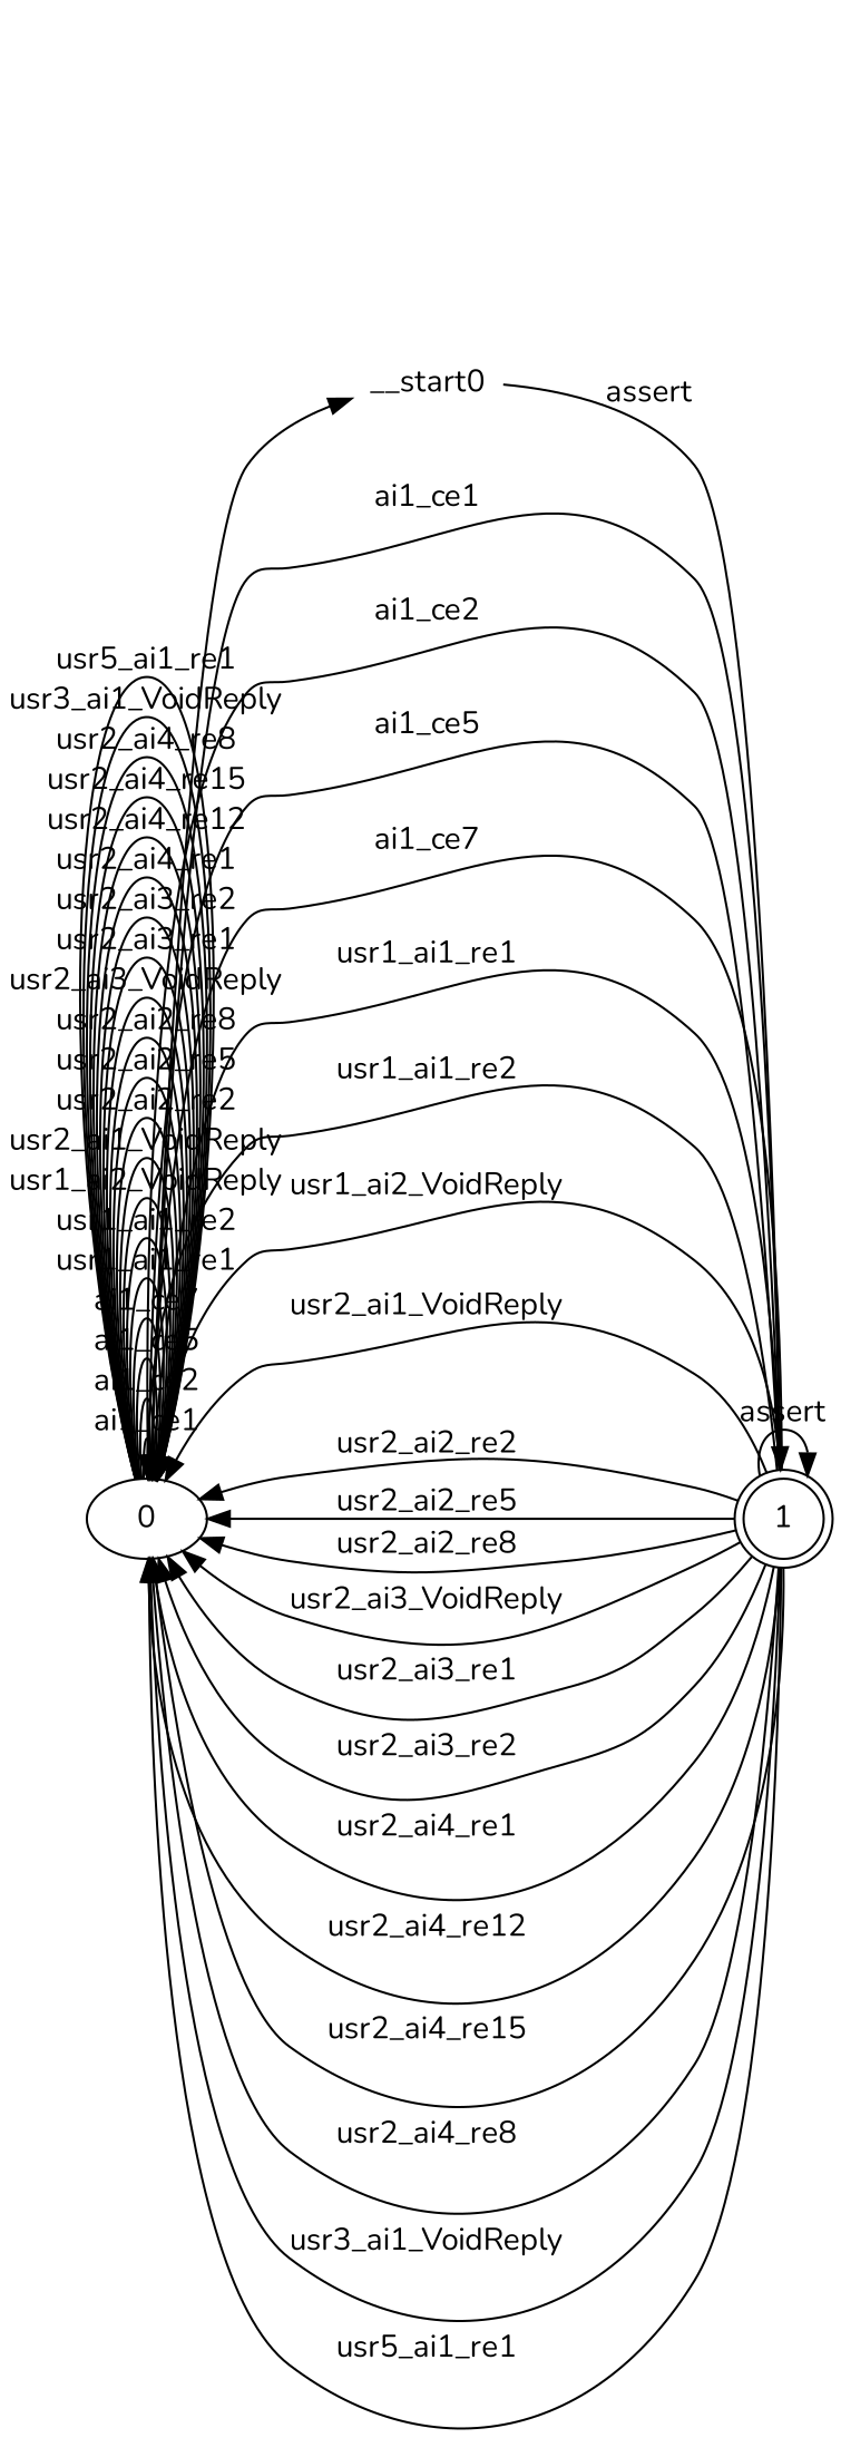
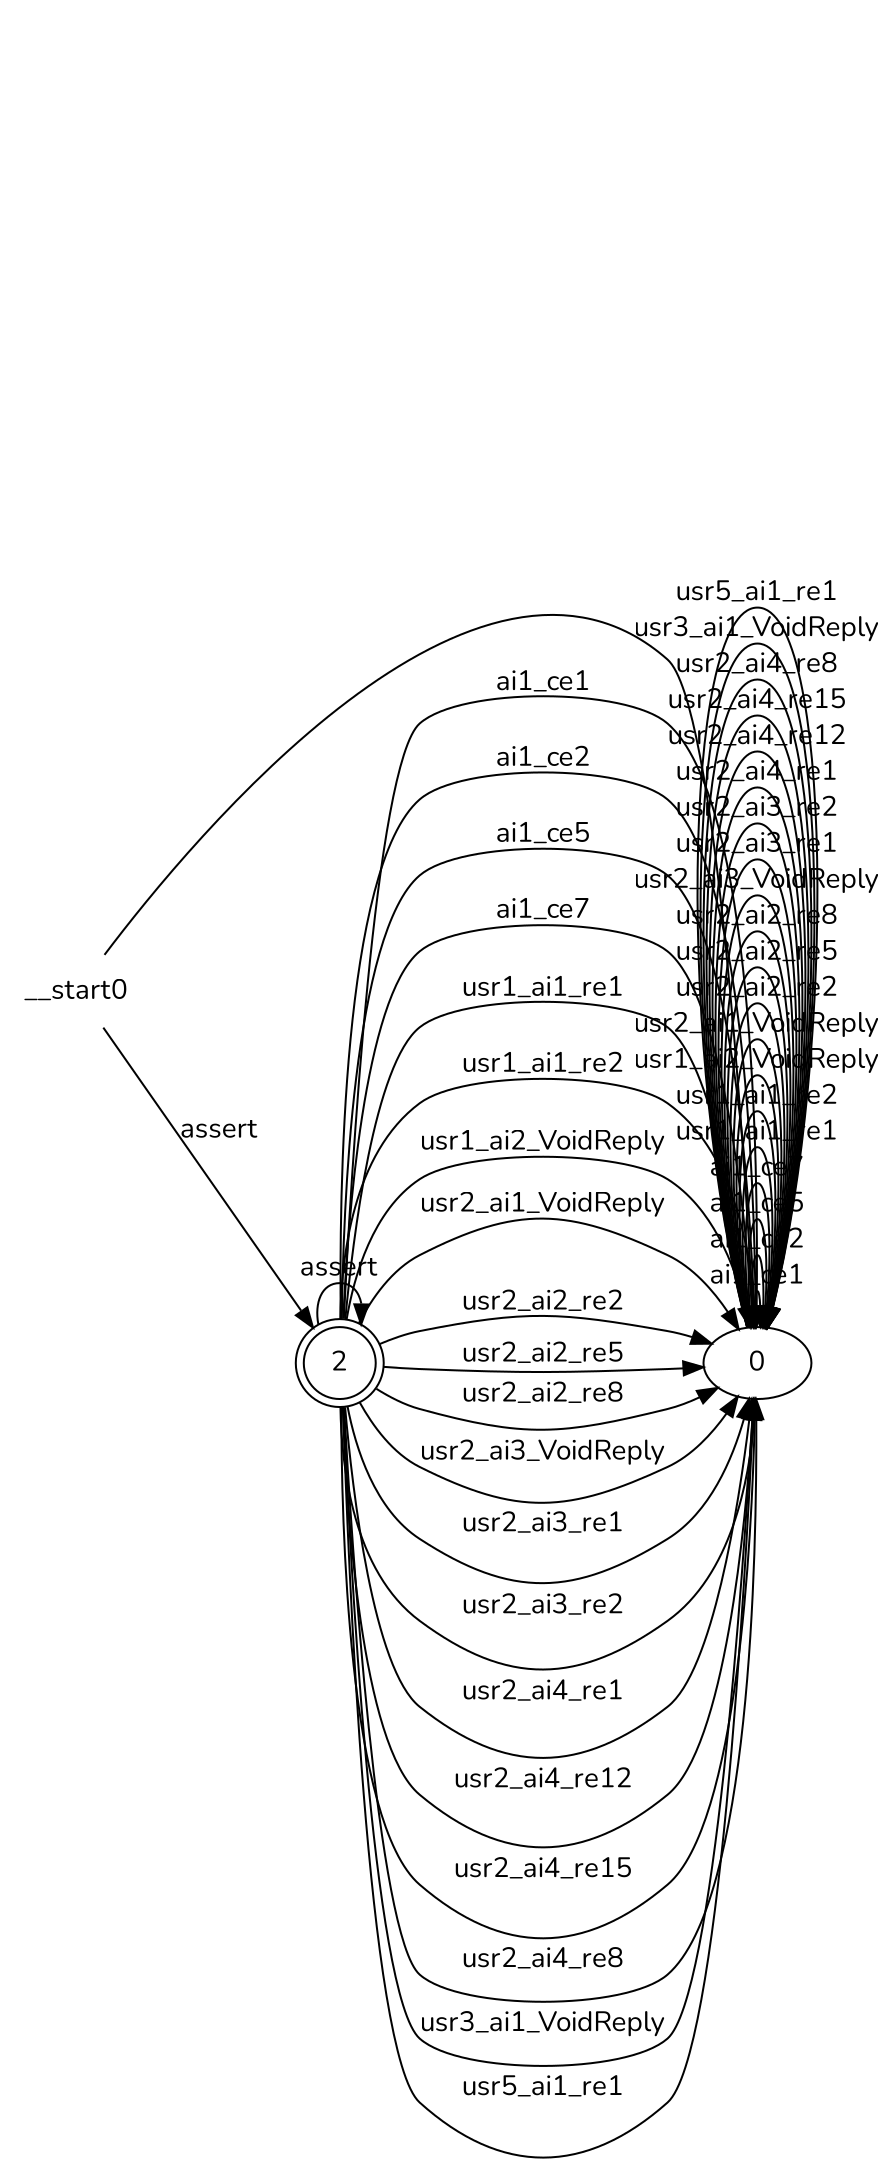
  digraph {
    fontname=Nunito
    rankdir=LR
    node [fontname=Nunito]
    edge [fontname=Nunito]
    n1 [label=0]
-   n2 [label=1 shape=doublecircle]
+   n2 [label=2 shape=doublecircle]
    __start0 [shape=none]
    n1 -> n1 [label=ai1_ce1]
    n1 -> n1 [label=ai1_ce2]
    n1 -> n1 [label=ai1_ce5]
    n1 -> n1 [label=ai1_ce7]
    n1 -> n1 [label=usr1_ai1_re1]
    n1 -> n1 [label=usr1_ai1_re2]
    n1 -> n1 [label=usr1_ai2_VoidReply]
    n1 -> n1 [label=usr2_ai1_VoidReply]
    n1 -> n1 [label=usr2_ai2_re2]
    n1 -> n1 [label=usr2_ai2_re5]
    n1 -> n1 [label=usr2_ai2_re8]
    n1 -> n1 [label=usr2_ai3_VoidReply]
    n1 -> n1 [label=usr2_ai3_re1]
    n1 -> n1 [label=usr2_ai3_re2]
    n1 -> n1 [label=usr2_ai4_re1]
    n1 -> n1 [label=usr2_ai4_re12]
    n1 -> n1 [label=usr2_ai4_re15]
    n1 -> n1 [label=usr2_ai4_re8]
    n1 -> n1 [label=usr3_ai1_VoidReply]
    n1 -> n1 [label=usr5_ai1_re1]
    n2 -> n1 [label=ai1_ce1]
    n2 -> n1 [label=ai1_ce2]
    n2 -> n1 [label=ai1_ce5]
    n2 -> n1 [label=ai1_ce7]
    n2 -> n1 [label=usr1_ai1_re1]
    n2 -> n1 [label=usr1_ai1_re2]
    n2 -> n1 [label=usr1_ai2_VoidReply]
    n2 -> n1 [label=usr2_ai1_VoidReply]
    n2 -> n1 [label=usr2_ai2_re2]
    n2 -> n1 [label=usr2_ai2_re5]
    n2 -> n1 [label=usr2_ai2_re8]
    n2 -> n1 [label=usr2_ai3_VoidReply]
    n2 -> n1 [label=usr2_ai3_re1]
    n2 -> n1 [label=usr2_ai3_re2]
    n2 -> n1 [label=usr2_ai4_re1]
    n2 -> n1 [label=usr2_ai4_re12]
    n2 -> n1 [label=usr2_ai4_re15]
    n2 -> n1 [label=usr2_ai4_re8]
    n2 -> n1 [label=usr3_ai1_VoidReply]
    n2 -> n1 [label=usr5_ai1_re1]
    n2 -> n2 [label=assert]
-   n1 -> __start0
+   __start0 -> n1
    __start0 -> n2 [label=assert]
  }
